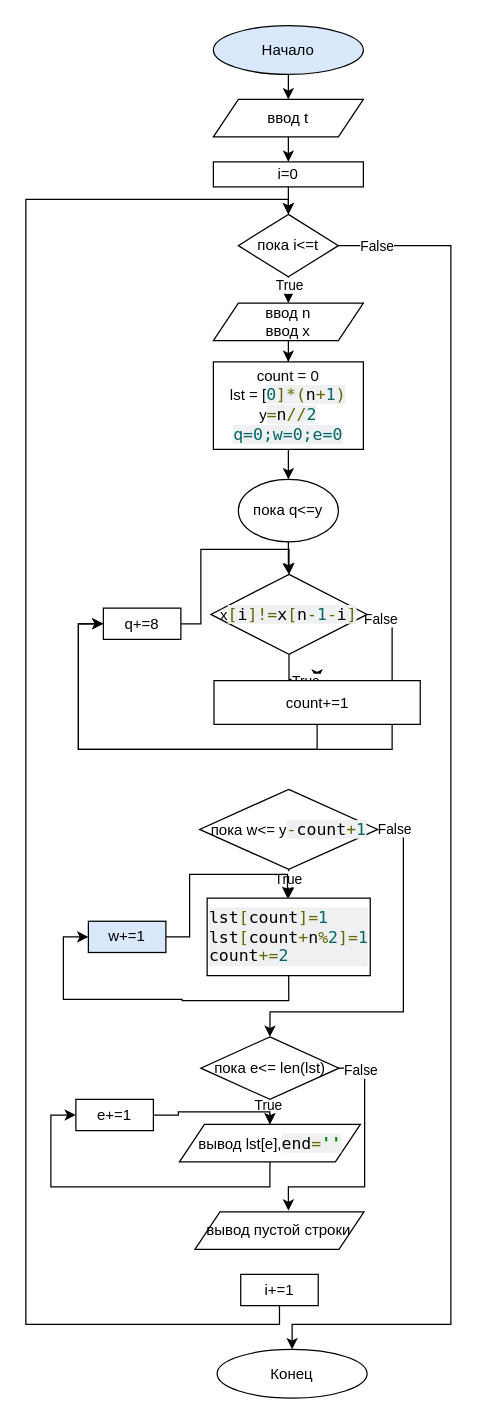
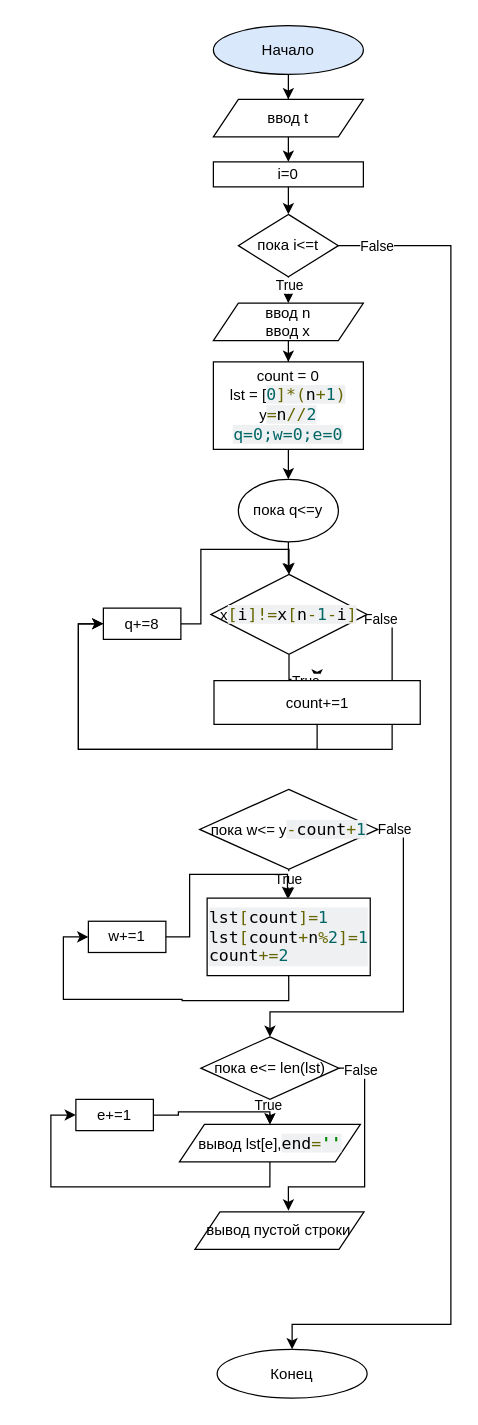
  <mxCell id="0" />
  <mxCell id="1" parent="0" />
  <mxCell id="2" style="edgeStyle=orthogonalEdgeStyle;rounded=0;orthogonalLoop=1;jettySize=auto;html=1;" edge="1" parent="1" source="3" target="5"><mxGeometry relative="1" as="geometry"><mxPoint x="230" y="79" as="targetPoint" /></mxGeometry></mxCell>
  <mxCell id="3" value="Начало" style="ellipse;whiteSpace=wrap;html=1;fillColor=#dae8fc;" vertex="1" parent="1"><mxGeometry x="170" y="20" width="120" height="39" as="geometry" /></mxCell>
  <mxCell id="4" style="edgeStyle=orthogonalEdgeStyle;rounded=0;orthogonalLoop=1;jettySize=auto;html=1;" edge="1" parent="1" source="5"><mxGeometry relative="1" as="geometry"><mxPoint x="230" y="129" as="targetPoint" /></mxGeometry></mxCell>
  <mxCell id="5" value="ввод t" style="shape=parallelogram;perimeter=parallelogramPerimeter;whiteSpace=wrap;html=1;fixedSize=1;" vertex="1" parent="1"><mxGeometry x="170" y="79" width="120" height="30" as="geometry" /></mxCell>
  <mxCell id="6" style="edgeStyle=orthogonalEdgeStyle;rounded=0;orthogonalLoop=1;jettySize=auto;html=1;" edge="1" parent="1" source="7" target="12"><mxGeometry relative="1" as="geometry" /></mxCell>
  <mxCell id="7" value="i=0" style="rounded=0;whiteSpace=wrap;html=1;" vertex="1" parent="1"><mxGeometry x="170" y="129" width="120" height="20" as="geometry" /></mxCell>
  <mxCell id="8" style="edgeStyle=orthogonalEdgeStyle;rounded=0;orthogonalLoop=1;jettySize=auto;html=1;entryX=0.5;entryY=0;entryDx=0;entryDy=0;" edge="1" parent="1" source="12" target="14"><mxGeometry relative="1" as="geometry" /></mxCell>
  <mxCell id="9" value="True" style="edgeLabel;html=1;align=center;verticalAlign=middle;resizable=0;points=[];" vertex="1" connectable="0" parent="8"><mxGeometry x="0.498" relative="1" as="geometry"><mxPoint as="offset" /></mxGeometry></mxCell>
  <mxCell id="10" style="edgeStyle=orthogonalEdgeStyle;rounded=0;orthogonalLoop=1;jettySize=auto;html=1;exitX=1;exitY=0.5;exitDx=0;exitDy=0;" edge="1" parent="1" source="12" target="49"><mxGeometry relative="1" as="geometry"><Array as="points"><mxPoint x="360" y="196" /><mxPoint x="360" y="1059" /><mxPoint x="233" y="1059" /></Array></mxGeometry></mxCell>
  <mxCell id="11" value="False" style="edgeLabel;html=1;align=center;verticalAlign=middle;resizable=0;points=[];" vertex="1" connectable="0" parent="10"><mxGeometry x="-0.946" relative="1" as="geometry"><mxPoint as="offset" /></mxGeometry></mxCell>
  <mxCell id="12" value="пока i&amp;lt;=t" style="rhombus;whiteSpace=wrap;html=1;" vertex="1" parent="1"><mxGeometry x="190" y="171" width="80" height="50" as="geometry" /></mxCell>
  <mxCell id="13" style="edgeStyle=orthogonalEdgeStyle;rounded=0;orthogonalLoop=1;jettySize=auto;html=1;entryX=0.5;entryY=0;entryDx=0;entryDy=0;" edge="1" parent="1" source="14" target="16"><mxGeometry relative="1" as="geometry" /></mxCell>
  <mxCell id="14" value="ввод n&lt;br&gt;ввод x" style="shape=parallelogram;perimeter=parallelogramPerimeter;whiteSpace=wrap;html=1;fixedSize=1;" vertex="1" parent="1"><mxGeometry x="170" y="242" width="120" height="30" as="geometry" /></mxCell>
  <mxCell id="15" style="edgeStyle=orthogonalEdgeStyle;rounded=0;orthogonalLoop=1;jettySize=auto;html=1;" edge="1" parent="1" source="16" target="18"><mxGeometry relative="1" as="geometry" /></mxCell>
  <mxCell id="16" value="count = 0&lt;br&gt;lst =&amp;nbsp;[&lt;span style=&quot;color: rgb(0, 102, 102); font-family: monospace; font-size: 13.2px; text-align: left; background-color: rgb(239, 240, 241);&quot; class=&quot;lit&quot;&gt;0&lt;/span&gt;&lt;span style=&quot;color: rgb(102, 102, 0); font-family: monospace; font-size: 13.2px; text-align: left; background-color: rgb(239, 240, 241);&quot; class=&quot;pun&quot;&gt;]*(&lt;/span&gt;&lt;span style=&quot;font-family: monospace; font-size: 13.2px; text-align: left; background-color: rgb(239, 240, 241);&quot; class=&quot;pln&quot;&gt;n&lt;/span&gt;&lt;span style=&quot;color: rgb(102, 102, 0); font-family: monospace; font-size: 13.2px; text-align: left; background-color: rgb(239, 240, 241);&quot; class=&quot;pun&quot;&gt;+&lt;/span&gt;&lt;span style=&quot;color: rgb(0, 102, 102); font-family: monospace; font-size: 13.2px; text-align: left; background-color: rgb(239, 240, 241);&quot; class=&quot;lit&quot;&gt;1&lt;/span&gt;&lt;span style=&quot;color: rgb(102, 102, 0); font-family: monospace; font-size: 13.2px; text-align: left; background-color: rgb(239, 240, 241);&quot; class=&quot;pun&quot;&gt;)&lt;br&gt;&lt;/span&gt;y&lt;span style=&quot;color: rgb(102, 102, 0); font-family: monospace; font-size: 13.2px; text-align: left; background-color: rgb(239, 240, 241);&quot; class=&quot;pun&quot;&gt;=&lt;/span&gt;&lt;span style=&quot;font-family: monospace; font-size: 13.2px; text-align: left; background-color: rgb(239, 240, 241);&quot; class=&quot;pln&quot;&gt;n&lt;/span&gt;&lt;span style=&quot;color: rgb(102, 102, 0); font-family: monospace; font-size: 13.2px; text-align: left; background-color: rgb(239, 240, 241);&quot; class=&quot;pun&quot;&gt;//&lt;/span&gt;&lt;span style=&quot;color: rgb(0, 102, 102); font-family: monospace; font-size: 13.2px; text-align: left; background-color: rgb(239, 240, 241);&quot; class=&quot;lit&quot;&gt;2&lt;br&gt;q=0;w=0;e=0&lt;br&gt;&lt;/span&gt;" style="rounded=0;whiteSpace=wrap;html=1;" vertex="1" parent="1"><mxGeometry x="170" y="289" width="120" height="70" as="geometry" /></mxCell>
  <mxCell id="17" style="edgeStyle=orthogonalEdgeStyle;rounded=0;orthogonalLoop=1;jettySize=auto;html=1;entryX=0.5;entryY=0;entryDx=0;entryDy=0;" edge="1" parent="1" source="18" target="23"><mxGeometry relative="1" as="geometry" /></mxCell>
  <mxCell id="18" value="пока q&amp;lt;=y" style="ellipse;whiteSpace=wrap;html=1;" vertex="1" parent="1"><mxGeometry x="190" y="383" width="80" height="50" as="geometry" /></mxCell>
  <mxCell id="19" style="edgeStyle=orthogonalEdgeStyle;rounded=0;orthogonalLoop=1;jettySize=auto;html=1;" edge="1" parent="1" source="23" target="25"><mxGeometry relative="1" as="geometry" /></mxCell>
  <mxCell id="20" value="True" style="edgeLabel;html=1;align=center;verticalAlign=middle;resizable=0;points=[];" vertex="1" connectable="0" parent="19"><mxGeometry x="0.525" y="-1" relative="1" as="geometry"><mxPoint as="offset" /></mxGeometry></mxCell>
  <mxCell id="21" style="edgeStyle=orthogonalEdgeStyle;rounded=0;orthogonalLoop=1;jettySize=auto;html=1;entryX=0;entryY=0.5;entryDx=0;entryDy=0;exitX=1;exitY=0.5;exitDx=0;exitDy=0;" edge="1" parent="1" source="23" target="34"><mxGeometry relative="1" as="geometry"><Array as="points"><mxPoint x="313" y="491" /><mxPoint x="313" y="599" /><mxPoint x="62" y="599" /><mxPoint x="62" y="499" /></Array></mxGeometry></mxCell>
  <mxCell id="22" value="False" style="edgeLabel;html=1;align=center;verticalAlign=middle;resizable=0;points=[];" vertex="1" connectable="0" parent="21"><mxGeometry x="-0.961" y="-3" relative="1" as="geometry"><mxPoint as="offset" /></mxGeometry></mxCell>
  <mxCell id="23" value="x&lt;span style=&quot;color: rgb(102, 102, 0); font-family: monospace; font-size: 13.2px; text-align: left; background-color: rgb(239, 240, 241);&quot; class=&quot;pun&quot;&gt;[&lt;/span&gt;&lt;span style=&quot;font-family: monospace; font-size: 13.2px; text-align: left; background-color: rgb(239, 240, 241);&quot; class=&quot;pln&quot;&gt;i&lt;/span&gt;&lt;span style=&quot;color: rgb(102, 102, 0); font-family: monospace; font-size: 13.2px; text-align: left; background-color: rgb(239, 240, 241);&quot; class=&quot;pun&quot;&gt;]!=&lt;/span&gt;&lt;span style=&quot;font-family: monospace; font-size: 13.2px; text-align: left; background-color: rgb(239, 240, 241);&quot; class=&quot;pln&quot;&gt;x&lt;/span&gt;&lt;span style=&quot;color: rgb(102, 102, 0); font-family: monospace; font-size: 13.2px; text-align: left; background-color: rgb(239, 240, 241);&quot; class=&quot;pun&quot;&gt;[&lt;/span&gt;&lt;span style=&quot;font-family: monospace; font-size: 13.2px; text-align: left; background-color: rgb(239, 240, 241);&quot; class=&quot;pln&quot;&gt;n&lt;/span&gt;&lt;span style=&quot;color: rgb(102, 102, 0); font-family: monospace; font-size: 13.2px; text-align: left; background-color: rgb(239, 240, 241);&quot; class=&quot;pun&quot;&gt;-&lt;/span&gt;&lt;span style=&quot;color: rgb(0, 102, 102); font-family: monospace; font-size: 13.2px; text-align: left; background-color: rgb(239, 240, 241);&quot; class=&quot;lit&quot;&gt;1&lt;/span&gt;&lt;span style=&quot;color: rgb(102, 102, 0); font-family: monospace; font-size: 13.2px; text-align: left; background-color: rgb(239, 240, 241);&quot; class=&quot;pun&quot;&gt;-&lt;/span&gt;&lt;span style=&quot;font-family: monospace; font-size: 13.2px; text-align: left; background-color: rgb(239, 240, 241);&quot; class=&quot;pln&quot;&gt;i&lt;/span&gt;&lt;span style=&quot;color: rgb(102, 102, 0); font-family: monospace; font-size: 13.2px; text-align: left; background-color: rgb(239, 240, 241);&quot; class=&quot;pun&quot;&gt;]&lt;/span&gt;" style="rhombus;whiteSpace=wrap;html=1;" vertex="1" parent="1"><mxGeometry x="168" y="459" width="125" height="64" as="geometry" /></mxCell>
  <mxCell id="24" style="edgeStyle=orthogonalEdgeStyle;rounded=0;orthogonalLoop=1;jettySize=auto;html=1;entryX=0;entryY=0.5;entryDx=0;entryDy=0;exitX=0.5;exitY=1;exitDx=0;exitDy=0;" edge="1" parent="1" source="25" target="34"><mxGeometry relative="1" as="geometry" /></mxCell>
  <mxCell id="25" value="count+=1" style="rounded=0;whiteSpace=wrap;html=1;" vertex="1" parent="1"><mxGeometry x="170.5" y="544" width="165" height="35" as="geometry" /></mxCell>
  <mxCell id="26" style="edgeStyle=orthogonalEdgeStyle;rounded=0;orthogonalLoop=1;jettySize=auto;html=1;entryX=0.5;entryY=0;entryDx=0;entryDy=0;" edge="1" parent="1" source="30" target="32"><mxGeometry relative="1" as="geometry" /></mxCell>
  <mxCell id="27" value="True" style="edgeLabel;html=1;align=center;verticalAlign=middle;resizable=0;points=[];" vertex="1" connectable="0" parent="26"><mxGeometry x="-0.303" y="-1" relative="1" as="geometry"><mxPoint as="offset" /></mxGeometry></mxCell>
  <mxCell id="28" style="edgeStyle=orthogonalEdgeStyle;rounded=0;orthogonalLoop=1;jettySize=auto;html=1;entryX=0.5;entryY=0;entryDx=0;entryDy=0;exitX=1;exitY=0.5;exitDx=0;exitDy=0;" edge="1" parent="1"><mxGeometry relative="1" as="geometry"><mxPoint x="301.5" y="663" as="sourcePoint" /><mxPoint x="215.25" y="829" as="targetPoint" /><Array as="points"><mxPoint x="322" y="663" /><mxPoint x="322" y="809" /><mxPoint x="215" y="809" /></Array></mxGeometry></mxCell>
  <mxCell id="29" value="False" style="edgeLabel;html=1;align=center;verticalAlign=middle;resizable=0;points=[];" vertex="1" connectable="0" parent="28"><mxGeometry x="-0.943" y="1" relative="1" as="geometry"><mxPoint x="5" as="offset" /></mxGeometry></mxCell>
  <mxCell id="30" value="пока w&amp;lt;=&amp;nbsp;y&lt;span style=&quot;color: rgb(102, 102, 0); font-family: monospace; font-size: 13.2px; text-align: left; background-color: rgb(239, 240, 241);&quot; class=&quot;pun&quot;&gt;-&lt;/span&gt;&lt;span style=&quot;font-family: monospace; font-size: 13.2px; text-align: left; background-color: rgb(239, 240, 241);&quot; class=&quot;pln&quot;&gt;count&lt;/span&gt;&lt;span style=&quot;color: rgb(102, 102, 0); font-family: monospace; font-size: 13.2px; text-align: left; background-color: rgb(239, 240, 241);&quot; class=&quot;pun&quot;&gt;+&lt;/span&gt;&lt;span style=&quot;color: rgb(0, 102, 102); font-family: monospace; font-size: 13.2px; text-align: left; background-color: rgb(239, 240, 241);&quot; class=&quot;lit&quot;&gt;1&lt;/span&gt;" style="rhombus;whiteSpace=wrap;html=1;" vertex="1" parent="1"><mxGeometry x="159" y="631" width="142.5" height="64" as="geometry" /></mxCell>
  <mxCell id="31" style="edgeStyle=orthogonalEdgeStyle;rounded=0;orthogonalLoop=1;jettySize=auto;html=1;entryX=0;entryY=0.5;entryDx=0;entryDy=0;exitX=0.5;exitY=1;exitDx=0;exitDy=0;" edge="1" parent="1" source="32" target="36"><mxGeometry relative="1" as="geometry"><Array as="points"><mxPoint x="230" y="800" /><mxPoint x="145" y="800" /><mxPoint x="145" y="799" /><mxPoint x="50" y="799" /><mxPoint x="50" y="749" /></Array></mxGeometry></mxCell>
  <mxCell id="32" value="&lt;ol style=&quot;margin: 0px; padding: 0px; list-style: none; font-family: monospace; font-size: 13.2px; text-align: left; background-color: rgb(239, 240, 241);&quot; class=&quot;linenums&quot;&gt;&lt;li style=&quot;margin: 0px; padding: 0px; list-style-type: none;&quot; class=&quot;L1&quot;&gt;lst&lt;span style=&quot;color: rgb(102, 102, 0);&quot; class=&quot;pun&quot;&gt;[&lt;/span&gt;&lt;span class=&quot;pln&quot;&gt;count&lt;/span&gt;&lt;span style=&quot;color: rgb(102, 102, 0);&quot; class=&quot;pun&quot;&gt;]=&lt;/span&gt;&lt;span style=&quot;color: rgb(0, 102, 102);&quot; class=&quot;lit&quot;&gt;1&lt;/span&gt;&lt;/li&gt;&lt;li style=&quot;margin: 0px; padding: 0px; list-style-type: none;&quot; class=&quot;L2&quot;&gt;&lt;span class=&quot;pln&quot;&gt;        lst&lt;/span&gt;&lt;span style=&quot;color: rgb(102, 102, 0);&quot; class=&quot;pun&quot;&gt;[&lt;/span&gt;&lt;span class=&quot;pln&quot;&gt;count&lt;/span&gt;&lt;span style=&quot;color: rgb(102, 102, 0);&quot; class=&quot;pun&quot;&gt;+&lt;/span&gt;&lt;span class=&quot;pln&quot;&gt;n&lt;/span&gt;&lt;span style=&quot;color: rgb(102, 102, 0);&quot; class=&quot;pun&quot;&gt;%&lt;/span&gt;&lt;span style=&quot;color: rgb(0, 102, 102);&quot; class=&quot;lit&quot;&gt;2&lt;/span&gt;&lt;span style=&quot;color: rgb(102, 102, 0);&quot; class=&quot;pun&quot;&gt;]=&lt;/span&gt;&lt;span style=&quot;color: rgb(0, 102, 102);&quot; class=&quot;lit&quot;&gt;1&lt;/span&gt;&lt;/li&gt;&lt;li style=&quot;margin: 0px; padding: 0px; list-style-type: none;&quot; class=&quot;L3&quot;&gt;&lt;span class=&quot;pln&quot;&gt;        count&lt;/span&gt;&lt;span style=&quot;color: rgb(102, 102, 0);&quot; class=&quot;pun&quot;&gt;+=&lt;/span&gt;&lt;span style=&quot;color: rgb(0, 102, 102);&quot; class=&quot;lit&quot;&gt;2&lt;/span&gt;&lt;/li&gt;&lt;/ol&gt;" style="rounded=0;whiteSpace=wrap;html=1;" vertex="1" parent="1"><mxGeometry x="165" y="718" width="130.5" height="62" as="geometry" /></mxCell>
  <mxCell id="33" style="edgeStyle=orthogonalEdgeStyle;rounded=0;orthogonalLoop=1;jettySize=auto;html=1;entryX=0.5;entryY=0;entryDx=0;entryDy=0;" edge="1" parent="1" source="34" target="23"><mxGeometry relative="1" as="geometry"><Array as="points"><mxPoint x="160" y="499" /><mxPoint x="160" y="439" /><mxPoint x="231" y="439" /></Array></mxGeometry></mxCell>
  <mxCell id="34" value="q+=8" style="rounded=0;whiteSpace=wrap;html=1;" vertex="1" parent="1"><mxGeometry x="82" y="486" width="62" height="25" as="geometry" /></mxCell>
  <mxCell id="35" style="edgeStyle=orthogonalEdgeStyle;rounded=0;orthogonalLoop=1;jettySize=auto;html=1;entryX=0.5;entryY=0;entryDx=0;entryDy=0;" edge="1" parent="1"><mxGeometry relative="1" as="geometry"><mxPoint x="131" y="749" as="sourcePoint" /><mxPoint x="229.25" y="718" as="targetPoint" /><Array as="points"><mxPoint x="151" y="749" /><mxPoint x="151" y="699" /><mxPoint x="229" y="699" /></Array></mxGeometry></mxCell>
- <mxCell id="36" value="w+=1" style="rounded=0;whiteSpace=wrap;html=1;fillColor=#dae8fc;" vertex="1" parent="1"><mxGeometry x="70" y="736.5" width="62" height="25" as="geometry" /></mxCell>
+ <mxCell id="36" value="w+=1" style="rounded=0;whiteSpace=wrap;html=1;" vertex="1" parent="1"><mxGeometry x="70" y="736.5" width="62" height="25" as="geometry" /></mxCell>
  <mxCell id="37" style="edgeStyle=orthogonalEdgeStyle;rounded=0;orthogonalLoop=1;jettySize=auto;html=1;" edge="1" parent="1" source="39" target="41"><mxGeometry relative="1" as="geometry"><mxPoint x="215.25" y="899" as="targetPoint" /></mxGeometry></mxCell>
  <mxCell id="38" value="True" style="edgeLabel;html=1;align=center;verticalAlign=middle;resizable=0;points=[];" vertex="1" connectable="0" parent="37"><mxGeometry x="-0.478" y="-2" relative="1" as="geometry"><mxPoint as="offset" /></mxGeometry></mxCell>
  <mxCell id="39" value="пока e&amp;lt;= len(lst)" style="rhombus;whiteSpace=wrap;html=1;" vertex="1" parent="1"><mxGeometry x="160" y="829" width="110.5" height="50" as="geometry" /></mxCell>
  <mxCell id="40" style="edgeStyle=orthogonalEdgeStyle;rounded=0;orthogonalLoop=1;jettySize=auto;html=1;entryX=0;entryY=0.5;entryDx=0;entryDy=0;exitX=0.5;exitY=1;exitDx=0;exitDy=0;" edge="1" parent="1" source="41" target="46"><mxGeometry relative="1" as="geometry" /></mxCell>
  <mxCell id="41" value="вывод lst[e],&lt;span style=&quot;font-family: monospace; font-size: 13.2px; text-align: left; background-color: rgb(239, 240, 241);&quot; class=&quot;pln&quot;&gt;end&lt;/span&gt;&lt;span style=&quot;color: rgb(102, 102, 0); font-family: monospace; font-size: 13.2px; text-align: left; background-color: rgb(239, 240, 241);&quot; class=&quot;pun&quot;&gt;=&lt;/span&gt;&lt;span style=&quot;color: rgb(0, 136, 0); font-weight: 700; font-family: monospace; font-size: 13.2px; text-align: left; background-color: rgb(239, 240, 241);&quot; class=&quot;str&quot;&gt;''&lt;/span&gt;" style="shape=parallelogram;perimeter=parallelogramPerimeter;whiteSpace=wrap;html=1;fixedSize=1;" vertex="1" parent="1"><mxGeometry x="142.87" y="899" width="144.75" height="30" as="geometry" /></mxCell>
  <mxCell id="42" value="вывод пустой строки" style="shape=parallelogram;perimeter=parallelogramPerimeter;whiteSpace=wrap;html=1;fixedSize=1;" vertex="1" parent="1"><mxGeometry x="155.26" y="969" width="135.24" height="30" as="geometry" /></mxCell>
  <mxCell id="43" style="edgeStyle=orthogonalEdgeStyle;rounded=0;orthogonalLoop=1;jettySize=auto;html=1;entryX=0.553;entryY=-0.033;entryDx=0;entryDy=0;entryPerimeter=0;exitX=1;exitY=0.5;exitDx=0;exitDy=0;" edge="1" parent="1" source="39" target="42"><mxGeometry relative="1" as="geometry"><Array as="points"><mxPoint x="291" y="854" /><mxPoint x="291" y="949" /><mxPoint x="230" y="949" /><mxPoint x="230" y="968" /></Array></mxGeometry></mxCell>
  <mxCell id="44" value="False" style="edgeLabel;html=1;align=center;verticalAlign=middle;resizable=0;points=[];" vertex="1" connectable="0" parent="43"><mxGeometry x="-0.915" y="-1" relative="1" as="geometry"><mxPoint x="9" as="offset" /></mxGeometry></mxCell>
  <mxCell id="45" style="edgeStyle=orthogonalEdgeStyle;rounded=0;orthogonalLoop=1;jettySize=auto;html=1;entryX=0.5;entryY=0;entryDx=0;entryDy=0;" edge="1" parent="1" source="46" target="41"><mxGeometry relative="1" as="geometry"><Array as="points"><mxPoint x="142" y="892" /><mxPoint x="142" y="889" /><mxPoint x="215" y="889" /></Array></mxGeometry></mxCell>
  <mxCell id="46" value="e+=1" style="rounded=0;whiteSpace=wrap;html=1;" vertex="1" parent="1"><mxGeometry x="60" y="879" width="62" height="25" as="geometry" /></mxCell>
- <mxCell id="47" style="edgeStyle=orthogonalEdgeStyle;rounded=0;orthogonalLoop=1;jettySize=auto;html=1;entryX=0.5;entryY=0;entryDx=0;entryDy=0;exitX=0.5;exitY=1;exitDx=0;exitDy=0;" edge="1" parent="1" source="48" target="12"><mxGeometry relative="1" as="geometry"><Array as="points"><mxPoint x="223" y="1059" /><mxPoint x="20" y="1059" /><mxPoint x="20" y="159" /><mxPoint x="230" y="159" /></Array></mxGeometry></mxCell>
- <mxCell id="48" value="i+=1" style="rounded=0;whiteSpace=wrap;html=1;" vertex="1" parent="1"><mxGeometry x="191.88" y="1019" width="62" height="25" as="geometry" /></mxCell>
  <mxCell id="49" value="Конец" style="ellipse;whiteSpace=wrap;html=1;" vertex="1" parent="1"><mxGeometry x="173" y="1079" width="120" height="39" as="geometry" /></mxCell>
